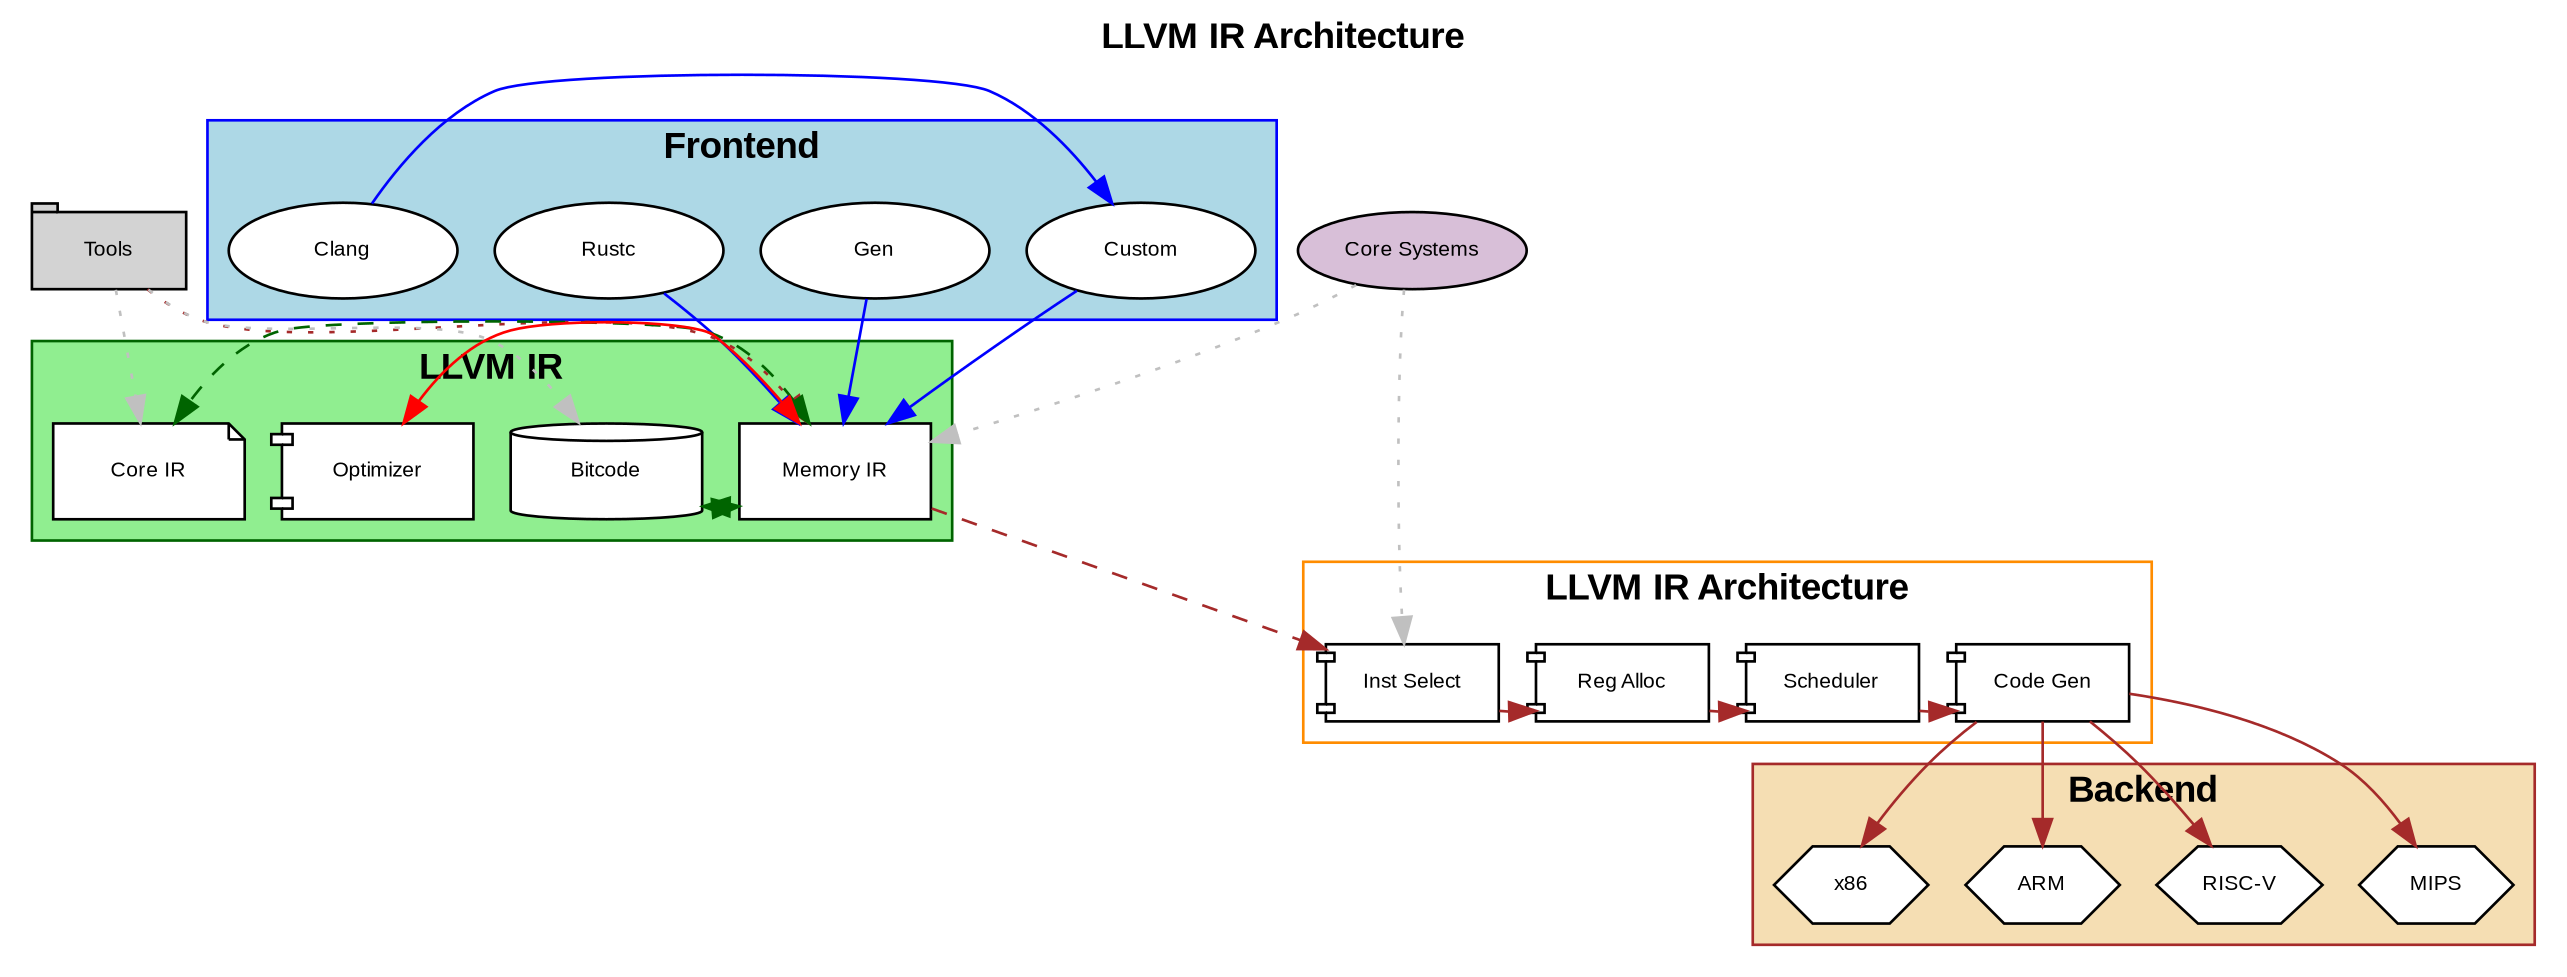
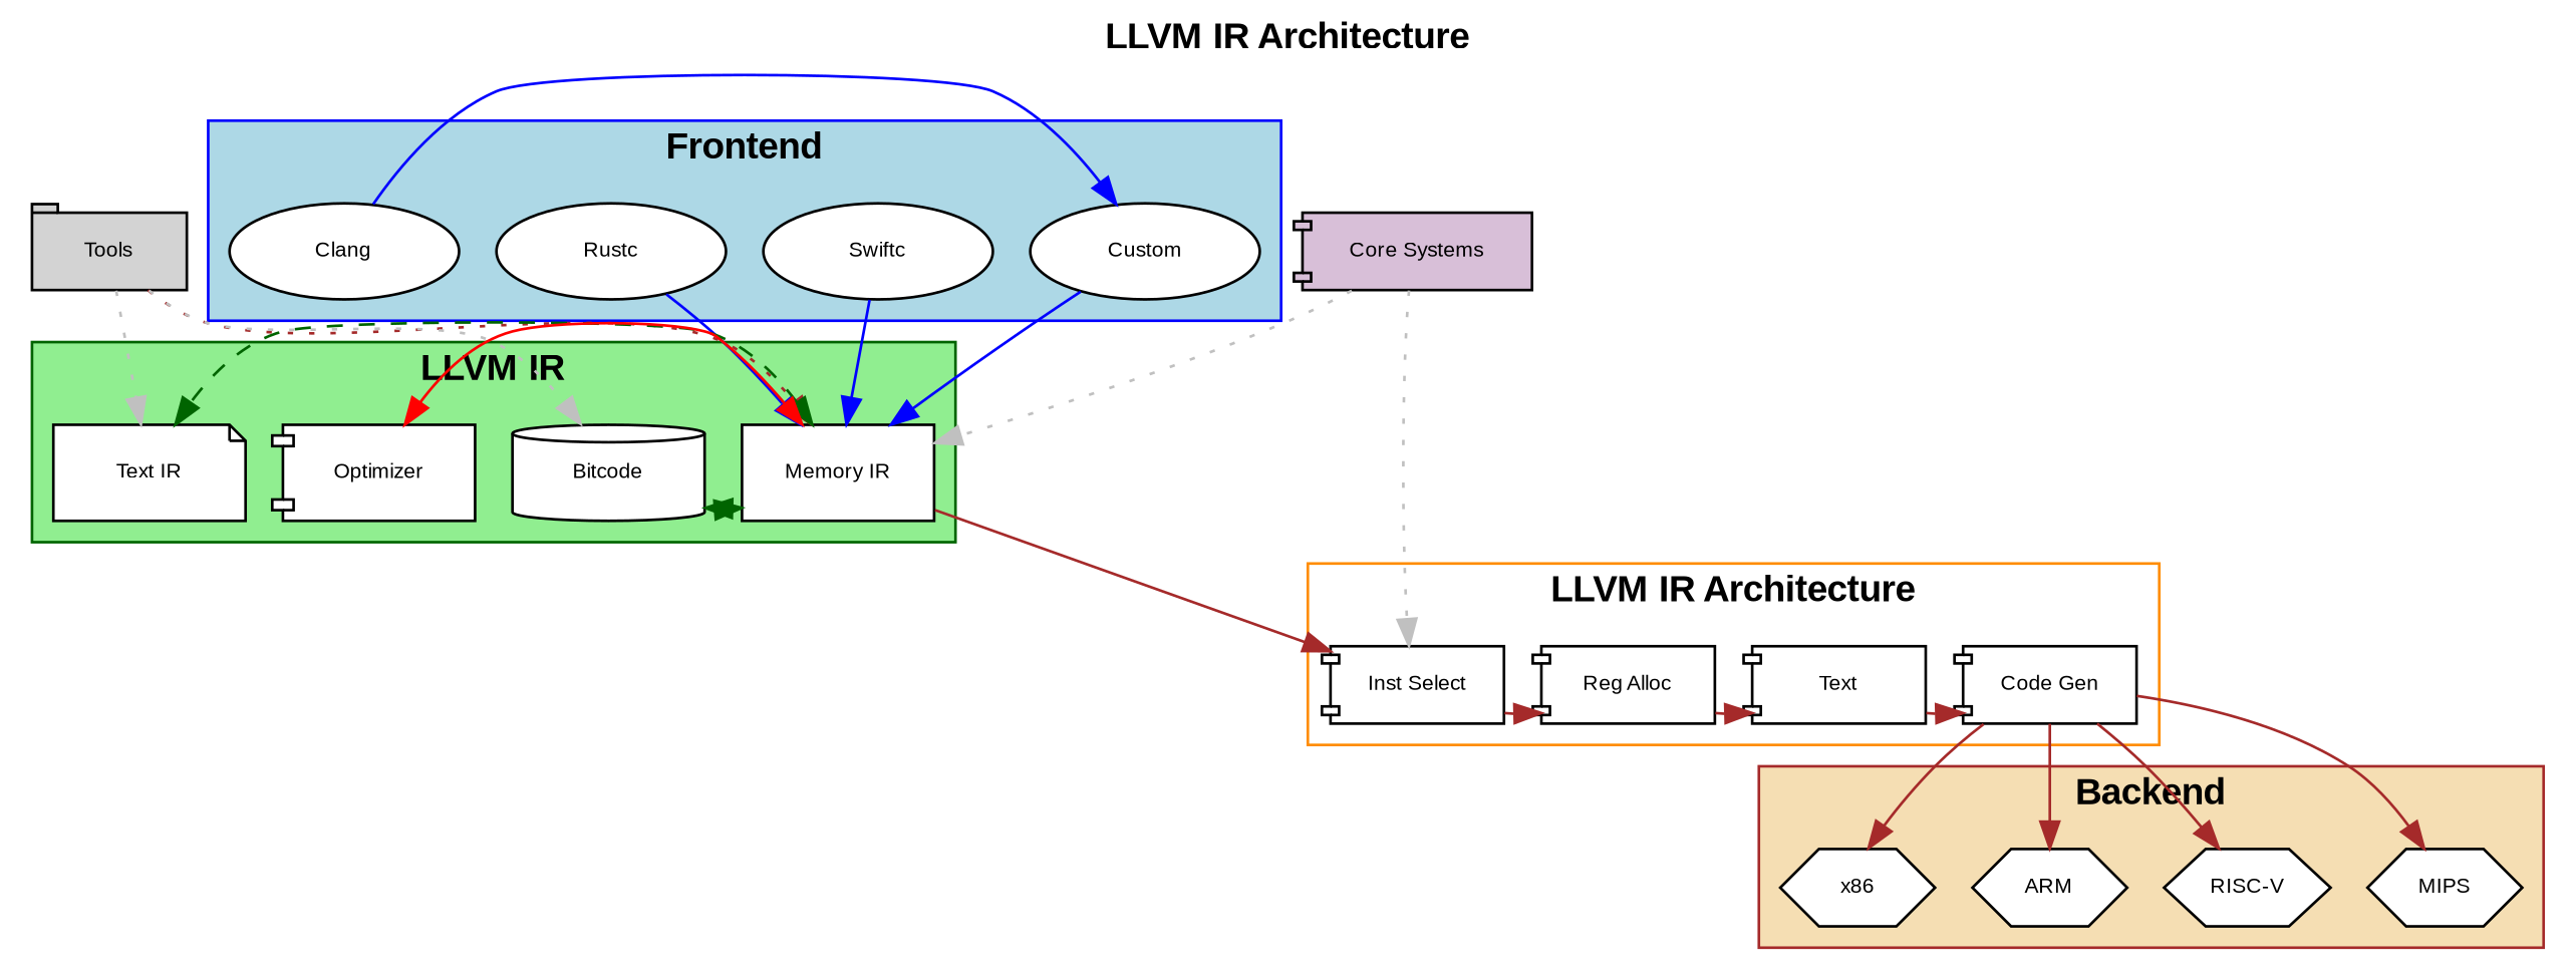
  digraph {
    compound=true
    concentrate=true
    fontname=Arial
    fontsize=14
    label=<<B>LLVM IR Architecture</B>>
    labelloc=t
    newrank=true
    nodesep=0.2
    rankdir=TB
    ranksep=0.3
    node [fillcolor=white fixedsize=false fontname=Arial fontsize=8 shape=ellipse style=filled]
    edge [color=gray fontname=Arial fontsize=7 minlen=1 style=invis]
    n1 [fillcolor=lightgray height=0.4 label=Tools shape=tab width=0.8]
-   n2 [fillcolor=thistle height=0.4 label="Core Systems" width=1.2]
+   n2 [fillcolor=thistle height=0.4 label="Core Systems" shape=component width=1.2]
    n3 [height=0.5 label=Clang width=1.2]
    n4 [height=0.5 label=Rustc width=1.2]
-   n5 [height=0.5 label=Gen width=1.2]
+   n5 [height=0.5 label=Swiftc width=1.2]
    n6 [height=0.5 label=Custom width=1.2]
    n7 [height=0.5 label="Memory IR" shape=box width=1.0]
    n8 [height=0.5 label=Bitcode shape=cylinder width=1.0]
-   n9 [height=0.5 label="Core IR" shape=note width=1.0]
+   n9 [height=0.5 label="Text IR" shape=note width=1.0]
    n10 [height=0.5 label=Optimizer shape=component width=1.0]
    n11 [height=0.4 label="Inst Select" shape=component width=0.9]
    n12 [height=0.4 label="Reg Alloc" shape=component width=0.9]
-   n13 [height=0.4 label=Scheduler shape=component width=0.9]
+   n13 [height=0.4 label=Text shape=component width=0.9]
    n14 [height=0.4 label="Code Gen" shape=component width=0.9]
    n15 [height=0.4 label=x86 shape=hexagon width=0.8]
    n16 [height=0.4 label=ARM shape=hexagon width=0.8]
    n17 [height=0.4 label="RISC-V" shape=hexagon width=0.8]
    n18 [height=0.4 label=MIPS shape=hexagon width=0.8]
    subgraph sub_1 {
      rank=same
      n1
      n2
    }
    subgraph sub_2 {
      rank=same
      n3
      n4
      n5
      n6
    }
    subgraph sub_3 {
      rank=same
      n7
      n8
      n9
      n10
    }
    subgraph sub_4 {
      rank=same
      n1
      n2
    }
    subgraph sub_5 {
      rank=same
      n11
      n12
      n13
      n14
    }
    subgraph sub_6 {
      rank=same
      n15
      n16
      n17
      n18
    }
    subgraph cluster_7 {
      color=blue
      fillcolor=lightblue
      label=<<B>Frontend</B>>
      style=filled
      n3
      n4
      n5
      n6
    }
    subgraph cluster_8 {
      color=darkgreen
      fillcolor=lightgreen
      label=<<B>LLVM IR</B>>
      style=filled
      n7
      n8
      n9
      n10
    }
    subgraph cluster_9 {
      color=darkorange
      n11
      n12
      n13
      n14
    }
    subgraph cluster_10 {
      color=brown
      fillcolor=wheat
      label=<<B>Backend</B>>
      style=filled
      n15
      n16
      n17
      n18
    }
    n1 -> n2 [weight=10]
    n1 -> n7 [color=brown style=dotted]
    n1 -> n8 [style=dotted]
    n1 -> n9 [style=dotted]
    n2 -> n7 [style=dotted]
    n2 -> n11 [style=dotted]
    n2 -> n11 [weight=1]
    n3 -> n4 [weight=10]
    n3 -> n6 [color=blue style=solid minlen=""]
    n4 -> n5 [weight=10]
    n4 -> n7 [color=blue style=solid minlen=""]
    n5 -> n6 [weight=10]
    n5 -> n7 [color=blue style=solid minlen=""]
    n6 -> n7 [color=blue style=solid minlen=""]
    n6 -> n7 [weight=1]
    n7 -> n8 [color=darkgreen dir=both style=dashed]
    n7 -> n8 [weight=10]
    n7 -> n9 [color=darkgreen dir=both style=dashed]
    n7 -> n10 [color=red dir=both style=solid]
-   n7 -> n11 [color=brown style=dashed]
+   n7 -> n11 [color=brown style=solid]
    n8 -> n9 [weight=10]
    n9 -> n10 [weight=10]
    n10 -> n1 [weight=1]
    n11 -> n12 [color=brown style=solid]
    n11 -> n12 [weight=10]
    n12 -> n13 [color=brown style=solid]
    n12 -> n13 [weight=10]
    n13 -> n14 [color=brown style=solid]
    n13 -> n14 [weight=10]
    n14 -> n15 [color=brown style=solid]
    n14 -> n15 [weight=1]
    n14 -> n16 [color=brown style=solid]
    n14 -> n17 [color=brown style=solid]
    n14 -> n18 [color=brown style=solid]
    n15 -> n16 [weight=10]
    n16 -> n17 [weight=10]
    n17 -> n18 [weight=10]
  }
